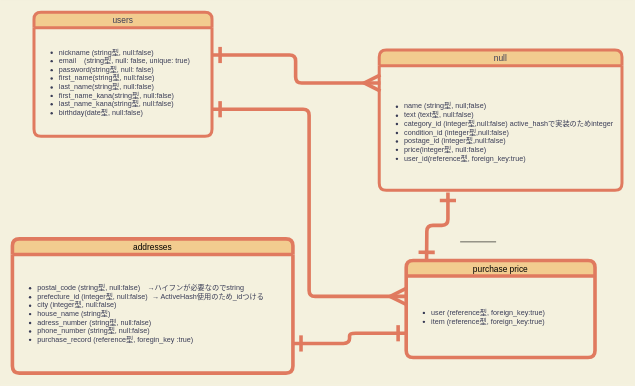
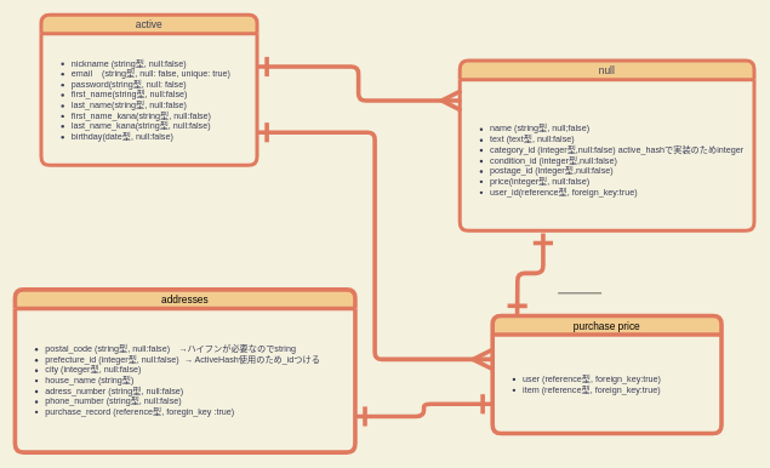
  <mxCell id="0" />
  <mxCell id="1" parent="0" />
  <mxCell id="2" style="edgeStyle=orthogonalEdgeStyle;rounded=1;orthogonalLoop=1;jettySize=auto;html=1;entryX=0.283;entryY=1.017;entryDx=0;entryDy=0;entryPerimeter=0;strokeColor=#E07A5F;fillColor=#F2CC8F;fontColor=#000000;endArrow=ERone;endFill=0;strokeWidth=6;endSize=20;startArrow=ERone;startFill=0;startSize=20;" edge="1" parent="1" target="4"><mxGeometry relative="1" as="geometry"><mxPoint x="711" y="434" as="sourcePoint" /></mxGeometry></mxCell>
  <mxCell id="3" value="null" style="swimlane;fontStyle=0;childLayout=stackLayout;horizontal=1;startSize=26;horizontalStack=0;resizeParent=1;resizeParentMax=0;resizeLast=0;collapsible=1;marginBottom=0;align=center;fontSize=14;fillColor=#F2CC8F;strokeColor=#E07A5F;fontColor=#393C56;strokeWidth=5;rounded=1;verticalAlign=middle;" parent="1" vertex="1"><mxGeometry x="632" y="83" width="405" height="234" as="geometry" /></mxCell>
  <mxCell id="4" value="&lt;div&gt;&lt;br&gt;&lt;/div&gt;&lt;ul&gt;&lt;li&gt;name (string型, null;false)　&lt;/li&gt;&lt;li&gt;text (text型, null:false)&lt;/li&gt;&lt;li&gt;category_id (integer型,null:false) active_hashで実装のためinteger&lt;/li&gt;&lt;li&gt;condition_id (integer型,null:false)&lt;/li&gt;&lt;li&gt;postage_id (integer型,null:false)&lt;/li&gt;&lt;li&gt;price(integer型, null:false)&lt;/li&gt;&lt;li&gt;user_id(reference型, foreign_key:true)&lt;/li&gt;&lt;/ul&gt;" style="text;strokeColor=none;fillColor=none;html=1;whiteSpace=wrap;verticalAlign=middle;overflow=hidden;fontColor=#393C56;strokeWidth=5;rounded=1;horizontal=1;" parent="3" vertex="1"><mxGeometry y="26" width="405" height="208" as="geometry" /></mxCell>
  <mxCell id="5" value="purchase price" style="swimlane;fontStyle=0;childLayout=stackLayout;horizontal=1;startSize=26;horizontalStack=0;resizeParent=1;resizeParentMax=0;resizeLast=0;collapsible=1;marginBottom=0;align=center;fontSize=14;rounded=1;strokeColor=#E07A5F;fillColor=#F2CC8F;strokeWidth=6;fontColor=#000000;verticalAlign=middle;" parent="1" vertex="1"><mxGeometry x="677" y="434" width="315" height="162" as="geometry" /></mxCell>
  <mxCell id="6" value="&lt;ul&gt;&lt;li&gt;user (reference型, foreign_key:true)&lt;/li&gt;&lt;li&gt;item (reference型, foreign_key:true)&lt;/li&gt;&lt;/ul&gt;" style="text;strokeColor=none;fillColor=none;html=1;whiteSpace=wrap;verticalAlign=middle;overflow=hidden;rounded=1;fontColor=#393C56;strokeWidth=6;horizontal=1;" parent="5" vertex="1"><mxGeometry y="26" width="315" height="136" as="geometry" /></mxCell>
  <mxCell id="7" value="" style="line;strokeWidth=1;rotatable=0;dashed=0;labelPosition=right;align=left;verticalAlign=middle;spacingTop=0;spacingLeft=6;points=[];portConstraint=eastwest;rounded=1;fillColor=#F2CC8F;fontColor=#000000;" parent="1" vertex="1"><mxGeometry x="767" y="398" width="60" height="10" as="geometry" /></mxCell>
  <mxCell id="8" style="edgeStyle=orthogonalEdgeStyle;rounded=1;orthogonalLoop=1;jettySize=auto;html=1;exitX=1;exitY=0.75;exitDx=0;exitDy=0;entryX=0;entryY=0.75;entryDx=0;entryDy=0;startArrow=ERone;startFill=0;startSize=20;endArrow=ERone;endFill=0;endSize=20;strokeColor=#E07A5F;strokeWidth=6;fillColor=#F2CC8F;fontColor=#000000;" parent="1" source="11" target="5" edge="1"><mxGeometry relative="1" as="geometry" /></mxCell>
  <mxCell id="9" style="edgeStyle=orthogonalEdgeStyle;rounded=1;orthogonalLoop=1;jettySize=auto;html=1;exitX=1;exitY=0.75;exitDx=0;exitDy=0;entryX=0;entryY=0.25;entryDx=0;entryDy=0;startArrow=ERone;startFill=0;startSize=20;endArrow=ERmany;endFill=0;endSize=20;strokeColor=#E07A5F;strokeWidth=6;fillColor=#F2CC8F;fontColor=#000000;" parent="1" source="13" target="6" edge="1"><mxGeometry relative="1" as="geometry" /></mxCell>
  <mxCell id="10" value="addresses" style="swimlane;fontStyle=0;childLayout=stackLayout;horizontal=1;startSize=26;horizontalStack=0;resizeParent=1;resizeParentMax=0;resizeLast=0;collapsible=1;marginBottom=0;align=center;fontSize=14;rounded=1;strokeColor=#E07A5F;fillColor=#F2CC8F;strokeWidth=6;fontColor=#000000;verticalAlign=middle;" parent="1" vertex="1"><mxGeometry x="20" y="398" width="468" height="224" as="geometry" /></mxCell>
  <mxCell id="11" value="&lt;ul&gt;&lt;li&gt;postal_code (string型, null:false)　→ハイフンが必要なのでstring&lt;/li&gt;&lt;li&gt;prefecture_id (integer型, null:false)&amp;nbsp; → ActiveHash使用のため_idつける&lt;/li&gt;&lt;li&gt;city (integer型, null:false)&lt;/li&gt;&lt;li&gt;house_name (string型)&lt;/li&gt;&lt;li&gt;adress_number (string型, null:false)&lt;/li&gt;&lt;li&gt;phone_number (string型, null:false)&lt;/li&gt;&lt;li&gt;purchase_record (reference型, foregin_key :true)&lt;/li&gt;&lt;/ul&gt;" style="text;strokeColor=none;fillColor=none;html=1;whiteSpace=wrap;verticalAlign=middle;overflow=hidden;rounded=1;fontColor=#393C56;strokeWidth=6;horizontal=1;" parent="10" vertex="1"><mxGeometry y="26" width="468" height="198" as="geometry" /></mxCell>
- <mxCell id="12" value="users" style="swimlane;fontStyle=0;childLayout=stackLayout;horizontal=1;startSize=26;horizontalStack=0;resizeParent=1;resizeParentMax=0;resizeLast=0;collapsible=1;marginBottom=0;align=center;fontSize=14;fillColor=#F2CC8F;strokeColor=#E07A5F;fontColor=#393C56;strokeWidth=5;rounded=1;verticalAlign=middle;" parent="1" vertex="1"><mxGeometry x="56" y="20" width="297" height="207" as="geometry" /></mxCell>
+ <mxCell id="12" value="active" style="swimlane;fontStyle=0;childLayout=stackLayout;horizontal=1;startSize=26;horizontalStack=0;resizeParent=1;resizeParentMax=0;resizeLast=0;collapsible=1;marginBottom=0;align=center;fontSize=14;fillColor=#F2CC8F;strokeColor=#E07A5F;fontColor=#393C56;strokeWidth=5;rounded=1;verticalAlign=middle;" parent="1" vertex="1"><mxGeometry x="56" y="20" width="297" height="207" as="geometry" /></mxCell>
  <mxCell id="13" value="&lt;ul&gt;&lt;li&gt;nickname (string型, null:false)&lt;/li&gt;&lt;li&gt;email&amp;nbsp; &amp;nbsp; (string型, null: false, unique: true)&lt;/li&gt;&lt;li&gt;password(string型, null: false)&lt;/li&gt;&lt;li&gt;first_name(string型, null:false)&lt;/li&gt;&lt;li&gt;last_name(string型, null:false)&lt;/li&gt;&lt;li&gt;first_name_kana(string型, null:false)&lt;/li&gt;&lt;li&gt;last_name_kana(string型, null:false)&lt;/li&gt;&lt;li&gt;birthday(date型, null:false)&lt;/li&gt;&lt;/ul&gt;" style="text;strokeColor=none;fillColor=none;html=1;whiteSpace=wrap;verticalAlign=middle;overflow=hidden;fontColor=#393C56;strokeWidth=5;rounded=1;horizontal=1;" parent="12" vertex="1"><mxGeometry y="26" width="297" height="181" as="geometry" /></mxCell>
  <mxCell id="14" style="edgeStyle=orthogonalEdgeStyle;rounded=1;orthogonalLoop=1;jettySize=auto;html=1;exitX=1;exitY=0.25;exitDx=0;exitDy=0;entryX=0.005;entryY=0.139;entryDx=0;entryDy=0;entryPerimeter=0;startArrow=ERone;startFill=0;startSize=20;endArrow=ERmany;endFill=0;endSize=20;strokeColor=#E07A5F;strokeWidth=6;fillColor=#F2CC8F;fontColor=#000000;" parent="1" source="13" target="4" edge="1"><mxGeometry relative="1" as="geometry" /></mxCell>
